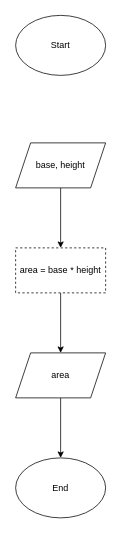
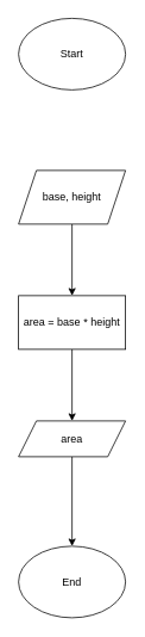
  <mxCell id="0" />
  <mxCell id="1" parent="0" />
  <mxCell id="2" value="Start" style="ellipse;whiteSpace=wrap;html=1;" vertex="1" parent="1"><mxGeometry x="20" y="20" width="120" height="80" as="geometry" /></mxCell>
  <mxCell id="3" value="" style="edgeStyle=orthogonalEdgeStyle;rounded=0;orthogonalLoop=1;jettySize=auto;html=1;" edge="1" parent="1" source="4" target="6"><mxGeometry relative="1" as="geometry" /></mxCell>
  <mxCell id="4" value="base, height" style="shape=parallelogram;perimeter=parallelogramPerimeter;whiteSpace=wrap;html=1;fixedSize=1;" vertex="1" parent="1"><mxGeometry x="20" y="190" width="120" height="60" as="geometry" /></mxCell>
  <mxCell id="5" value="" style="edgeStyle=orthogonalEdgeStyle;rounded=0;orthogonalLoop=1;jettySize=auto;html=1;" edge="1" parent="1" source="6" target="8"><mxGeometry relative="1" as="geometry" /></mxCell>
- <mxCell id="6" value="area = base * height" style="whiteSpace=wrap;html=1;dashed=1;" vertex="1" parent="1"><mxGeometry x="20" y="330" width="120" height="60" as="geometry" /></mxCell>
+ <mxCell id="6" value="area = base * height" style="whiteSpace=wrap;html=1;" vertex="1" parent="1"><mxGeometry x="20" y="330" width="120" height="60" as="geometry" /></mxCell>
  <mxCell id="7" value="" style="edgeStyle=orthogonalEdgeStyle;rounded=0;orthogonalLoop=1;jettySize=auto;html=1;" edge="1" parent="1" source="8" target="9"><mxGeometry relative="1" as="geometry" /></mxCell>
- <mxCell id="8" value="area" style="shape=parallelogram;perimeter=parallelogramPerimeter;whiteSpace=wrap;html=1;fixedSize=1;" vertex="1" parent="1"><mxGeometry x="20" y="470" width="120" height="60" as="geometry" /></mxCell>
+ <mxCell id="8" value="area" style="shape=parallelogram;perimeter=parallelogramPerimeter;whiteSpace=wrap;html=1;fixedSize=1;" vertex="1" parent="1"><mxGeometry x="20" y="470" width="120" height="40" as="geometry" /></mxCell>
  <mxCell id="9" value="End" style="ellipse;whiteSpace=wrap;html=1;" vertex="1" parent="1"><mxGeometry x="20" y="610" width="120" height="80" as="geometry" /></mxCell>
